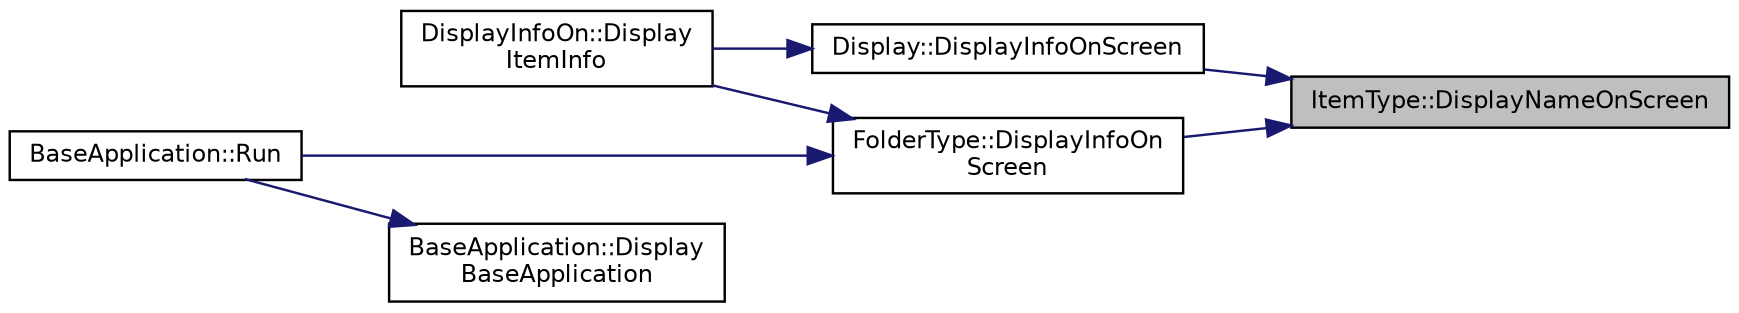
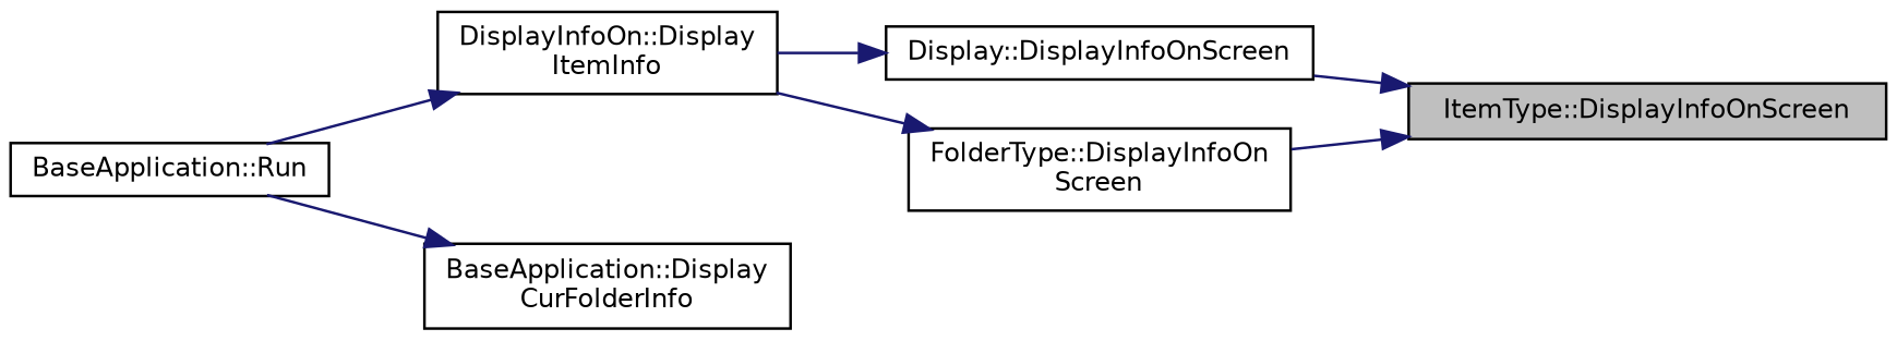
  digraph {
    rankdir=RL
    node [color=black fillcolor=white fontname=Helvetica fontsize=10 shape=record style=filled]
    edge [color=midnightblue dir=back fontname=Helvetica fontsize=10 labelfontname=Helvetica labelfontsize=10 style=solid]
-   n1 [fillcolor=grey75 fontcolor=black height=0.2 label="ItemType::DisplayNameOnScreen" width=0.4]
+   n1 [fillcolor=grey75 fontcolor=black height=0.2 label="ItemType::DisplayInfoOnScreen" width=0.4]
    n2 [height=0.2 label="Display::DisplayInfoOnScreen" width=0.4]
    n3 [height=0.2 label="FolderType::DisplayInfoOn\lScreen" width=0.4]
    n4 [height=0.2 label="DisplayInfoOn::Display\lItemInfo" width=0.4]
    n5 [height=0.2 label="BaseApplication::Run" width=0.4]
-   n6 [height=0.2 label="BaseApplication::Display\lBaseApplication" width=0.4]
+   n6 [height=0.2 label="BaseApplication::Display\lCurFolderInfo" width=0.4]
    n1 -> n2
    n1 -> n3
    n2 -> n4
    n3 -> n4
-   n3 -> n5
+   n4 -> n5
    n6 -> n5
  }
